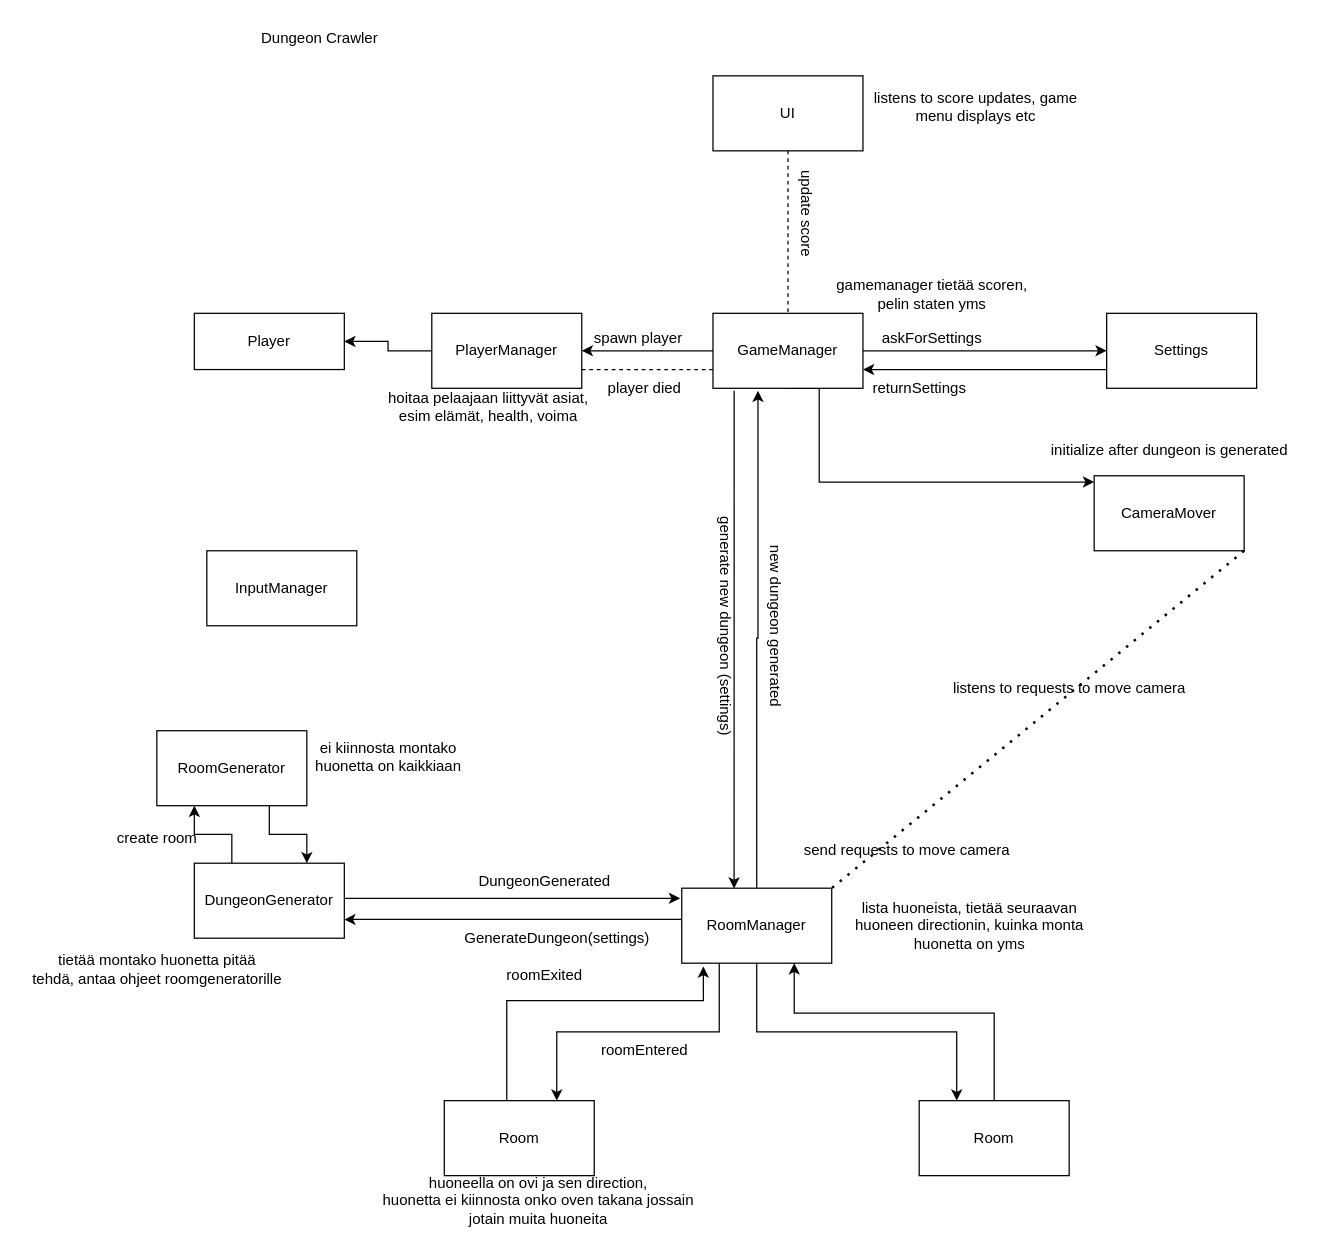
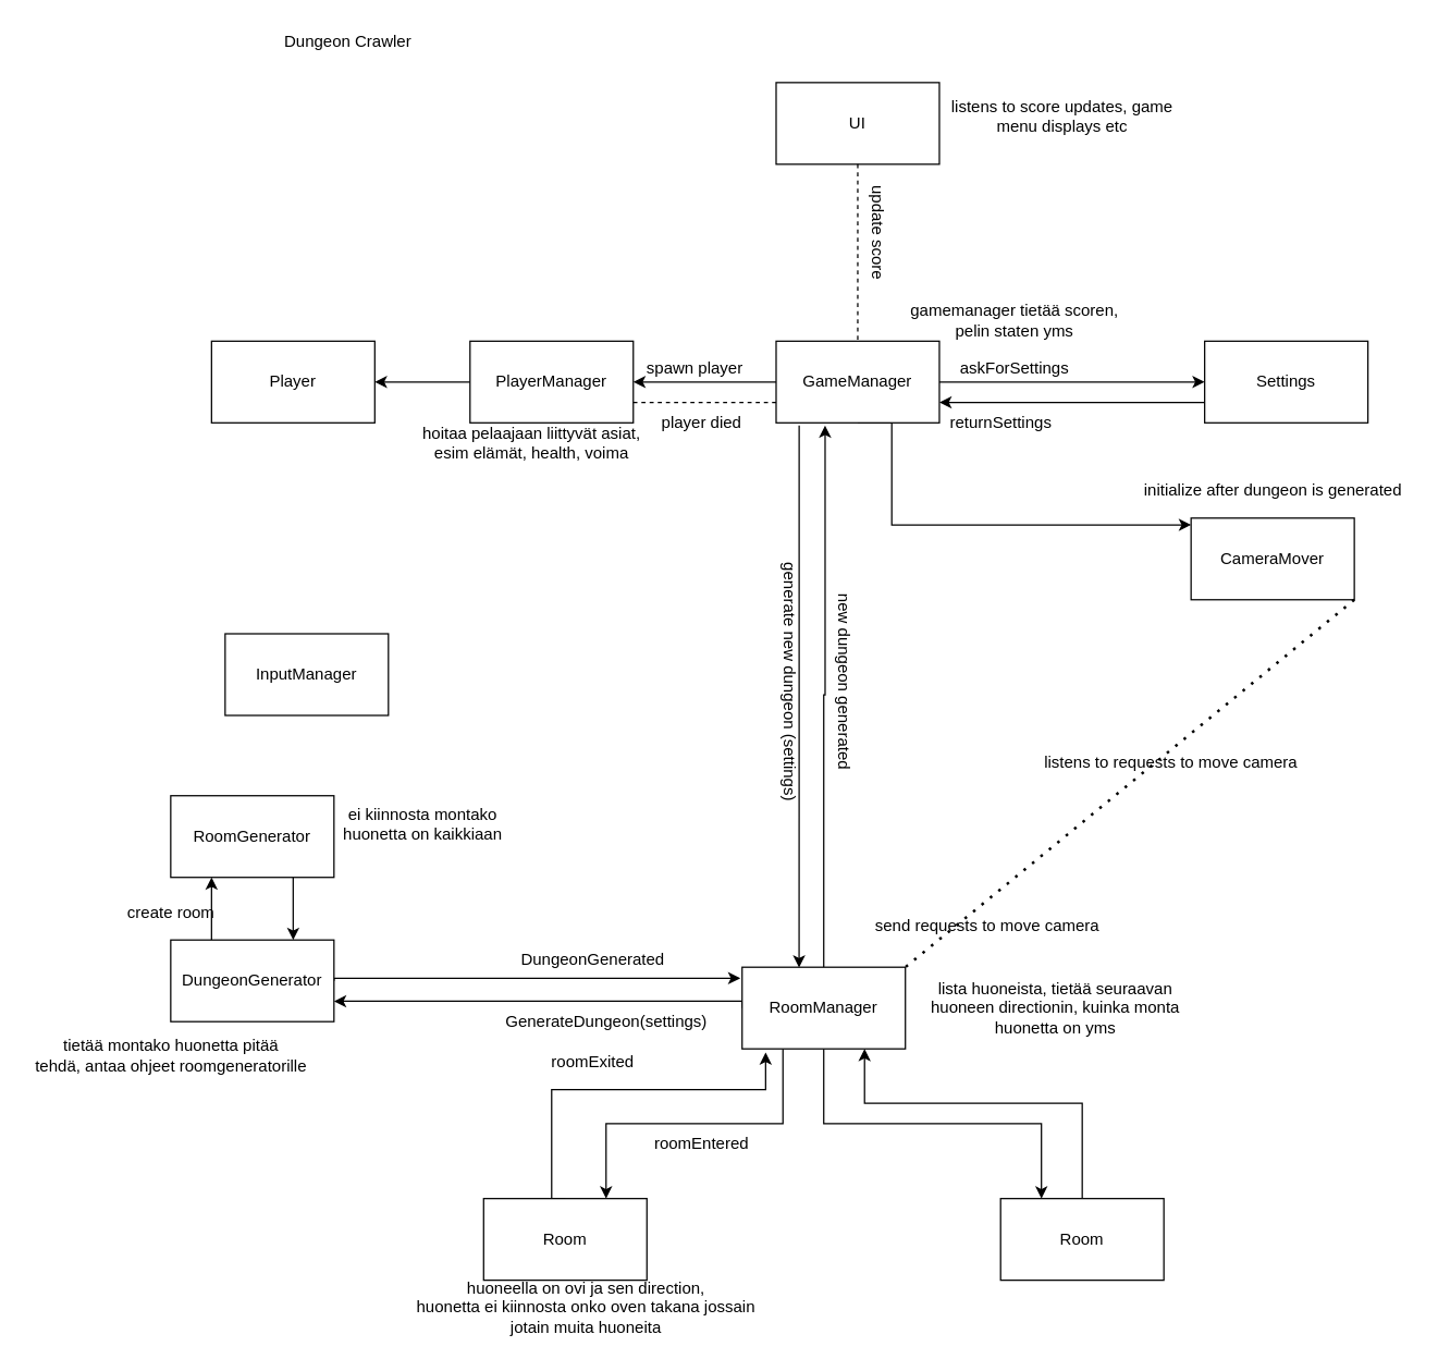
  <mxCell id="0" />
  <mxCell id="1" parent="0" />
  <mxCell id="2" style="edgeStyle=orthogonalEdgeStyle;rounded=0;orthogonalLoop=1;jettySize=auto;html=1;exitX=1;exitY=0.5;exitDx=0;exitDy=0;entryX=0;entryY=0.5;entryDx=0;entryDy=0;" edge="1" parent="1" source="6" target="12"><mxGeometry relative="1" as="geometry" /></mxCell>
  <mxCell id="3" style="edgeStyle=orthogonalEdgeStyle;rounded=0;orthogonalLoop=1;jettySize=auto;html=1;exitX=0.5;exitY=1;exitDx=0;exitDy=0;" edge="1" parent="1" source="6" target="9"><mxGeometry relative="1" as="geometry"><Array as="points"><mxPoint x="655" y="310" /><mxPoint x="655" y="385" /></Array></mxGeometry></mxCell>
  <mxCell id="4" style="edgeStyle=orthogonalEdgeStyle;rounded=0;orthogonalLoop=1;jettySize=auto;html=1;exitX=0.141;exitY=1.033;exitDx=0;exitDy=0;exitPerimeter=0;entryX=0.349;entryY=0.004;entryDx=0;entryDy=0;entryPerimeter=0;" edge="1" parent="1" source="6" target="22"><mxGeometry relative="1" as="geometry"><Array as="points"><mxPoint x="587" y="600" /><mxPoint x="587" y="600" /></Array></mxGeometry></mxCell>
  <mxCell id="5" style="edgeStyle=orthogonalEdgeStyle;rounded=0;orthogonalLoop=1;jettySize=auto;html=1;exitX=0;exitY=0.5;exitDx=0;exitDy=0;entryX=1;entryY=0.5;entryDx=0;entryDy=0;" edge="1" parent="1" source="6" target="44"><mxGeometry relative="1" as="geometry" /></mxCell>
  <mxCell id="6" value="GameManager" style="rounded=0;whiteSpace=wrap;html=1;" vertex="1" parent="1"><mxGeometry x="570" y="250" width="120" height="60" as="geometry" /></mxCell>
  <mxCell id="7" style="edgeStyle=orthogonalEdgeStyle;rounded=0;orthogonalLoop=1;jettySize=auto;html=1;exitX=0.75;exitY=1;exitDx=0;exitDy=0;entryX=0.75;entryY=0;entryDx=0;entryDy=0;" edge="1" parent="1" source="8" target="37"><mxGeometry relative="1" as="geometry" /></mxCell>
  <mxCell id="8" value="RoomGenerator" style="rounded=0;whiteSpace=wrap;html=1;" vertex="1" parent="1"><mxGeometry x="125" y="584" width="120" height="60" as="geometry" /></mxCell>
  <mxCell id="9" value="&lt;div&gt;CameraMover&lt;/div&gt;" style="rounded=0;whiteSpace=wrap;html=1;" vertex="1" parent="1"><mxGeometry x="875" y="380" width="120" height="60" as="geometry" /></mxCell>
  <mxCell id="10" value="GenerateDungeon(settings)" style="text;html=1;align=center;verticalAlign=middle;resizable=0;points=[];autosize=1;strokeColor=none;fillColor=none;" vertex="1" parent="1"><mxGeometry x="365" y="740" width="160" height="20" as="geometry" /></mxCell>
  <mxCell id="11" style="edgeStyle=orthogonalEdgeStyle;rounded=0;orthogonalLoop=1;jettySize=auto;html=1;exitX=0;exitY=0.75;exitDx=0;exitDy=0;entryX=1;entryY=0.75;entryDx=0;entryDy=0;" edge="1" parent="1" source="12" target="6"><mxGeometry relative="1" as="geometry"><mxPoint x="695" y="295" as="targetPoint" /></mxGeometry></mxCell>
  <mxCell id="12" value="Settings" style="rounded=0;whiteSpace=wrap;html=1;" vertex="1" parent="1"><mxGeometry x="885" y="250" width="120" height="60" as="geometry" /></mxCell>
  <mxCell id="13" value="askForSettings" style="text;html=1;align=center;verticalAlign=middle;resizable=0;points=[];autosize=1;strokeColor=none;fillColor=none;" vertex="1" parent="1"><mxGeometry x="695" y="260" width="100" height="20" as="geometry" /></mxCell>
  <mxCell id="14" value="returnSettings" style="text;html=1;align=center;verticalAlign=middle;resizable=0;points=[];autosize=1;strokeColor=none;fillColor=none;" vertex="1" parent="1"><mxGeometry x="690" y="300" width="90" height="20" as="geometry" /></mxCell>
- <mxCell id="15" value="Player" style="rounded=0;whiteSpace=wrap;html=1;" vertex="1" parent="1"><mxGeometry x="155" y="250" width="120" height="45" as="geometry" /></mxCell>
- <mxCell id="16" value="InputManager" style="rounded=0;whiteSpace=wrap;html=1;" vertex="1" parent="1"><mxGeometry x="165" y="440" width="120" height="60" as="geometry" /></mxCell>
+ <mxCell id="15" value="Player" style="rounded=0;whiteSpace=wrap;html=1;" vertex="1" parent="1"><mxGeometry x="155" y="250" width="120" height="60" as="geometry" /></mxCell>
+ <mxCell id="16" value="InputManager" style="rounded=0;whiteSpace=wrap;html=1;" vertex="1" parent="1"><mxGeometry x="165" y="465" width="120" height="60" as="geometry" /></mxCell>
  <mxCell id="17" value="initialize after dungeon is generated" style="text;html=1;align=center;verticalAlign=middle;resizable=0;points=[];autosize=1;strokeColor=none;fillColor=none;" vertex="1" parent="1"><mxGeometry x="835" y="350" width="200" height="20" as="geometry" /></mxCell>
  <mxCell id="18" style="edgeStyle=orthogonalEdgeStyle;rounded=0;orthogonalLoop=1;jettySize=auto;html=1;exitX=0.25;exitY=1;exitDx=0;exitDy=0;entryX=0.75;entryY=0;entryDx=0;entryDy=0;" edge="1" parent="1" source="22" target="24"><mxGeometry relative="1" as="geometry" /></mxCell>
  <mxCell id="19" style="edgeStyle=orthogonalEdgeStyle;rounded=0;orthogonalLoop=1;jettySize=auto;html=1;exitX=0.5;exitY=1;exitDx=0;exitDy=0;entryX=0.25;entryY=0;entryDx=0;entryDy=0;" edge="1" parent="1" source="22" target="26"><mxGeometry relative="1" as="geometry" /></mxCell>
  <mxCell id="20" style="edgeStyle=orthogonalEdgeStyle;rounded=0;orthogonalLoop=1;jettySize=auto;html=1;exitX=0;exitY=0.5;exitDx=0;exitDy=0;entryX=1;entryY=0.75;entryDx=0;entryDy=0;" edge="1" parent="1" source="22" target="37"><mxGeometry relative="1" as="geometry"><Array as="points"><mxPoint x="545" y="735" /></Array></mxGeometry></mxCell>
  <mxCell id="21" style="edgeStyle=orthogonalEdgeStyle;rounded=0;orthogonalLoop=1;jettySize=auto;html=1;exitX=0.5;exitY=0;exitDx=0;exitDy=0;entryX=0.3;entryY=1.033;entryDx=0;entryDy=0;entryPerimeter=0;" edge="1" parent="1" source="22" target="6"><mxGeometry relative="1" as="geometry" /></mxCell>
  <mxCell id="22" value="RoomManager" style="rounded=0;whiteSpace=wrap;html=1;" vertex="1" parent="1"><mxGeometry x="545" y="710" width="120" height="60" as="geometry" /></mxCell>
  <mxCell id="23" style="edgeStyle=orthogonalEdgeStyle;rounded=0;orthogonalLoop=1;jettySize=auto;html=1;exitX=0.5;exitY=0;exitDx=0;exitDy=0;entryX=0.144;entryY=1.044;entryDx=0;entryDy=0;entryPerimeter=0;" edge="1" parent="1" source="24" target="22"><mxGeometry relative="1" as="geometry"><Array as="points"><mxPoint x="405" y="880" /><mxPoint x="405" y="800" /><mxPoint x="562" y="800" /></Array></mxGeometry></mxCell>
  <mxCell id="24" value="Room" style="rounded=0;whiteSpace=wrap;html=1;" vertex="1" parent="1"><mxGeometry x="355" y="880" width="120" height="60" as="geometry" /></mxCell>
  <mxCell id="25" style="edgeStyle=orthogonalEdgeStyle;rounded=0;orthogonalLoop=1;jettySize=auto;html=1;exitX=0.5;exitY=0;exitDx=0;exitDy=0;entryX=0.75;entryY=1;entryDx=0;entryDy=0;" edge="1" parent="1" source="26" target="22"><mxGeometry relative="1" as="geometry"><Array as="points"><mxPoint x="795" y="810" /><mxPoint x="635" y="810" /></Array></mxGeometry></mxCell>
  <mxCell id="26" value="Room" style="rounded=0;whiteSpace=wrap;html=1;" vertex="1" parent="1"><mxGeometry x="735" y="880" width="120" height="60" as="geometry" /></mxCell>
  <mxCell id="27" value="roomExited" style="text;html=1;align=center;verticalAlign=middle;resizable=0;points=[];autosize=1;strokeColor=none;fillColor=none;" vertex="1" parent="1"><mxGeometry x="395" y="770" width="80" height="20" as="geometry" /></mxCell>
  <mxCell id="28" value="roomEntered" style="text;html=1;align=center;verticalAlign=middle;resizable=0;points=[];autosize=1;strokeColor=none;fillColor=none;" vertex="1" parent="1"><mxGeometry x="475" y="830" width="80" height="20" as="geometry" /></mxCell>
- <mxCell id="29" value="listens to requests to move camera" style="text;html=1;align=center;verticalAlign=middle;resizable=0;points=[];autosize=1;strokeColor=none;fillColor=none;" vertex="1" parent="1"><mxGeometry x="755" y="540" width="200" height="20" as="geometry" /></mxCell>
+ <mxCell id="29" value="listens to requests to move camera" style="text;html=1;align=center;verticalAlign=middle;resizable=0;points=[];autosize=1;strokeColor=none;fillColor=none;" vertex="1" parent="1"><mxGeometry x="760" y="550" width="200" height="20" as="geometry" /></mxCell>
  <mxCell id="30" value="send requests to move camera" style="text;html=1;align=center;verticalAlign=middle;resizable=0;points=[];autosize=1;strokeColor=none;fillColor=none;" vertex="1" parent="1"><mxGeometry x="635" y="670" width="180" height="20" as="geometry" /></mxCell>
  <mxCell id="31" value="" style="endArrow=none;dashed=1;html=1;dashPattern=1 3;strokeWidth=2;rounded=0;exitX=1;exitY=1;exitDx=0;exitDy=0;entryX=1;entryY=0;entryDx=0;entryDy=0;" edge="1" parent="1" source="9" target="22"><mxGeometry width="50" height="50" relative="1" as="geometry"><mxPoint x="625" y="610" as="sourcePoint" /><mxPoint x="675" y="560" as="targetPoint" /></mxGeometry></mxCell>
  <mxCell id="32" value="DungeonGenerated" style="text;html=1;align=center;verticalAlign=middle;resizable=0;points=[];autosize=1;strokeColor=none;fillColor=none;" vertex="1" parent="1"><mxGeometry x="375" y="695" width="120" height="20" as="geometry" /></mxCell>
  <mxCell id="33" value="&lt;div&gt;lista huoneista, tietää seuraavan&lt;/div&gt;&lt;div&gt;huoneen directionin, kuinka monta&lt;/div&gt;&lt;div&gt;huonetta on yms&lt;br&gt;&lt;/div&gt;" style="text;html=1;align=center;verticalAlign=middle;resizable=0;points=[];autosize=1;strokeColor=none;fillColor=none;" vertex="1" parent="1"><mxGeometry x="675" y="715" width="200" height="50" as="geometry" /></mxCell>
  <mxCell id="34" value="&lt;div&gt;huoneella on ovi ja sen direction,&lt;/div&gt;&lt;div&gt;huonetta ei kiinnosta onko oven takana jossain&lt;/div&gt;&lt;div&gt;jotain muita huoneita&lt;br&gt;&lt;/div&gt;" style="text;html=1;align=center;verticalAlign=middle;resizable=0;points=[];autosize=1;strokeColor=none;fillColor=none;" vertex="1" parent="1"><mxGeometry x="300" y="935" width="260" height="50" as="geometry" /></mxCell>
  <mxCell id="35" style="edgeStyle=orthogonalEdgeStyle;rounded=0;orthogonalLoop=1;jettySize=auto;html=1;exitX=1;exitY=0.5;exitDx=0;exitDy=0;entryX=-0.011;entryY=0.135;entryDx=0;entryDy=0;entryPerimeter=0;" edge="1" parent="1" source="37" target="22"><mxGeometry relative="1" as="geometry"><Array as="points"><mxPoint x="245" y="718" /></Array></mxGeometry></mxCell>
  <mxCell id="36" style="edgeStyle=orthogonalEdgeStyle;rounded=0;orthogonalLoop=1;jettySize=auto;html=1;exitX=0.25;exitY=0;exitDx=0;exitDy=0;entryX=0.25;entryY=1;entryDx=0;entryDy=0;" edge="1" parent="1" source="37" target="8"><mxGeometry relative="1" as="geometry" /></mxCell>
- <mxCell id="37" value="DungeonGenerator" style="rounded=0;whiteSpace=wrap;html=1;" vertex="1" parent="1"><mxGeometry x="155" y="690" width="120" height="60" as="geometry" /></mxCell>
+ <mxCell id="37" value="DungeonGenerator" style="rounded=0;whiteSpace=wrap;html=1;" vertex="1" parent="1"><mxGeometry x="125" y="690" width="120" height="60" as="geometry" /></mxCell>
  <mxCell id="38" value="create room" style="text;html=1;align=center;verticalAlign=middle;resizable=0;points=[];autosize=1;strokeColor=none;fillColor=none;" vertex="1" parent="1"><mxGeometry x="85" y="660" width="80" height="20" as="geometry" /></mxCell>
  <mxCell id="39" value="&lt;div&gt;ei kiinnosta montako&lt;/div&gt;&lt;div&gt;huonetta on kaikkiaan&lt;/div&gt;" style="text;html=1;align=center;verticalAlign=middle;resizable=0;points=[];autosize=1;strokeColor=none;fillColor=none;" vertex="1" parent="1"><mxGeometry x="245" y="590" width="130" height="30" as="geometry" /></mxCell>
  <mxCell id="40" value="&lt;div&gt;tietää montako huonetta pitää&lt;/div&gt;&lt;div&gt;tehdä, antaa ohjeet roomgeneratorille&lt;br&gt;&lt;/div&gt;" style="text;html=1;align=center;verticalAlign=middle;resizable=0;points=[];autosize=1;strokeColor=none;fillColor=none;" vertex="1" parent="1"><mxGeometry x="20" y="760" width="210" height="30" as="geometry" /></mxCell>
  <mxCell id="41" value="generate new dungeon (settings)" style="text;html=1;align=center;verticalAlign=middle;resizable=0;points=[];autosize=1;strokeColor=none;fillColor=none;rotation=90;" vertex="1" parent="1"><mxGeometry x="485" y="490" width="190" height="20" as="geometry" /></mxCell>
  <mxCell id="42" value="new dungeon generated" style="text;html=1;align=center;verticalAlign=middle;resizable=0;points=[];autosize=1;strokeColor=none;fillColor=none;rotation=90;" vertex="1" parent="1"><mxGeometry x="550" y="490" width="140" height="20" as="geometry" /></mxCell>
  <mxCell id="43" style="edgeStyle=orthogonalEdgeStyle;rounded=0;orthogonalLoop=1;jettySize=auto;html=1;exitX=0;exitY=0.5;exitDx=0;exitDy=0;entryX=1;entryY=0.5;entryDx=0;entryDy=0;" edge="1" parent="1" source="44" target="15"><mxGeometry relative="1" as="geometry" /></mxCell>
  <mxCell id="44" value="PlayerManager" style="rounded=0;whiteSpace=wrap;html=1;" vertex="1" parent="1"><mxGeometry x="345" y="250" width="120" height="60" as="geometry" /></mxCell>
  <mxCell id="45" value="spawn player" style="text;html=1;align=center;verticalAlign=middle;resizable=0;points=[];autosize=1;strokeColor=none;fillColor=none;" vertex="1" parent="1"><mxGeometry x="465" y="260" width="90" height="20" as="geometry" /></mxCell>
  <mxCell id="46" value="&lt;div&gt;hoitaa pelaajaan liittyvät asiat,&lt;/div&gt;&lt;div&gt;esim elämät, health, voima&lt;br&gt;&lt;/div&gt;" style="text;html=1;align=center;verticalAlign=middle;resizable=0;points=[];autosize=1;strokeColor=none;fillColor=none;" vertex="1" parent="1"><mxGeometry x="300" y="310" width="180" height="30" as="geometry" /></mxCell>
  <mxCell id="47" value="" style="endArrow=none;dashed=1;html=1;rounded=0;exitX=1;exitY=0.75;exitDx=0;exitDy=0;entryX=0;entryY=0.75;entryDx=0;entryDy=0;" edge="1" parent="1" source="44" target="6"><mxGeometry width="50" height="50" relative="1" as="geometry"><mxPoint x="545" y="570" as="sourcePoint" /><mxPoint x="595" y="520" as="targetPoint" /></mxGeometry></mxCell>
  <mxCell id="48" value="player died" style="text;html=1;align=center;verticalAlign=middle;resizable=0;points=[];autosize=1;strokeColor=none;fillColor=none;" vertex="1" parent="1"><mxGeometry x="480" y="300" width="70" height="20" as="geometry" /></mxCell>
  <mxCell id="49" value="UI" style="rounded=0;whiteSpace=wrap;html=1;" vertex="1" parent="1"><mxGeometry x="570" y="60" width="120" height="60" as="geometry" /></mxCell>
  <mxCell id="50" value="&lt;div&gt;gamemanager tietää scoren,&lt;/div&gt;&lt;div&gt;pelin staten yms&lt;br&gt;&lt;/div&gt;" style="text;html=1;align=center;verticalAlign=middle;resizable=0;points=[];autosize=1;strokeColor=none;fillColor=none;" vertex="1" parent="1"><mxGeometry x="660" y="220" width="170" height="30" as="geometry" /></mxCell>
  <mxCell id="51" value="" style="endArrow=none;dashed=1;html=1;rounded=0;entryX=0.5;entryY=0;entryDx=0;entryDy=0;exitX=0.5;exitY=1;exitDx=0;exitDy=0;" edge="1" parent="1" source="49" target="6"><mxGeometry width="50" height="50" relative="1" as="geometry"><mxPoint x="565" y="310" as="sourcePoint" /><mxPoint x="615" y="260" as="targetPoint" /></mxGeometry></mxCell>
  <mxCell id="52" value="update score" style="text;html=1;align=center;verticalAlign=middle;resizable=0;points=[];autosize=1;strokeColor=none;fillColor=none;rotation=90;" vertex="1" parent="1"><mxGeometry x="605" y="160" width="80" height="20" as="geometry" /></mxCell>
  <mxCell id="53" value="&lt;div&gt;listens to score updates, game&lt;/div&gt;&lt;div&gt;menu displays etc&lt;/div&gt;" style="text;html=1;align=center;verticalAlign=middle;resizable=0;points=[];autosize=1;strokeColor=none;fillColor=none;" vertex="1" parent="1"><mxGeometry x="690" y="70" width="180" height="30" as="geometry" /></mxCell>
  <mxCell id="54" value="Dungeon Crawler" style="text;html=1;align=center;verticalAlign=middle;resizable=0;points=[];autosize=1;strokeColor=none;fillColor=none;" vertex="1" parent="1"><mxGeometry x="200" y="20" width="110" height="20" as="geometry" /></mxCell>
